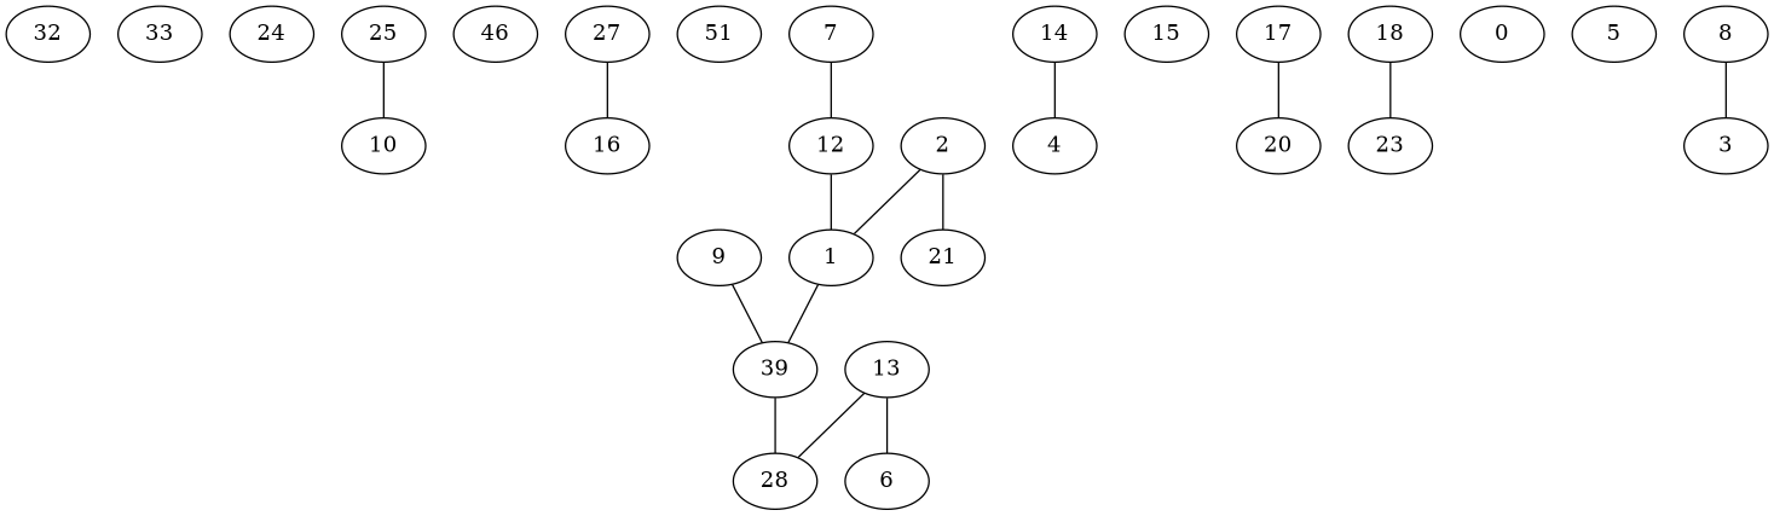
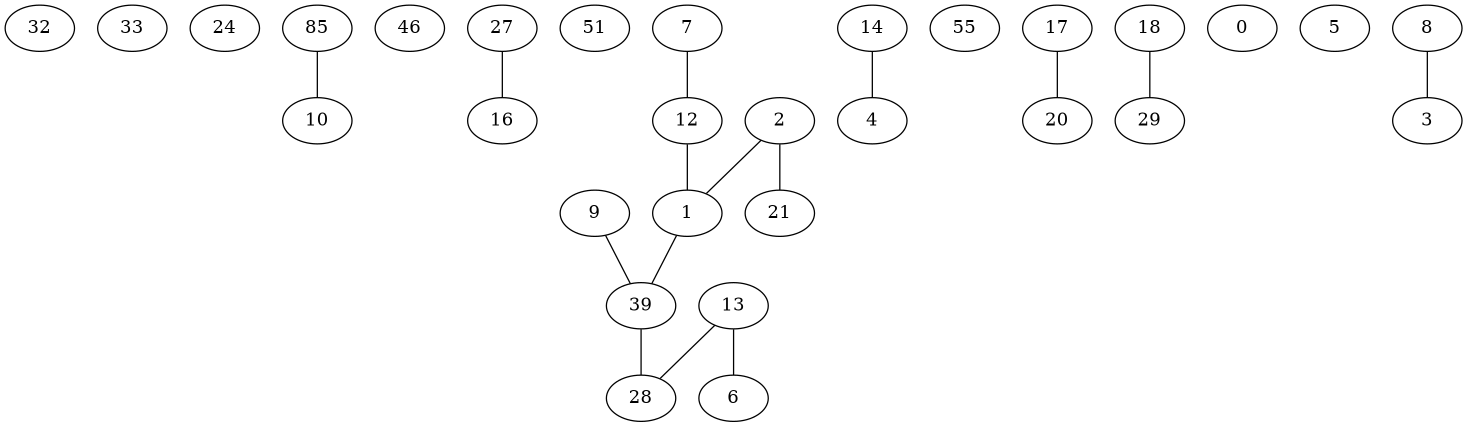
  graph {
    n1 [label=32]
    n2 [label=33]
    24
-   25
+   25 [label=85]
    10
    n6 [label=46]
    27
    16
    n9 [label=51]
    12
    1
    n12 [label=39]
    28
    13
    6
    14
    4
-   15
+   15 [label=55]
    17
    20
    18
-   29 [label=23]
+   29
    0
    2
    21
    5
    7
    8
    3
    9
    25 -- 10
    27 -- 16
    12 -- 1
    1 -- n12
    n12 -- 28
    13 -- 28
    13 -- 6
    14 -- 4
    17 -- 20
    18 -- 29
    2 -- 1
    2 -- 21
    7 -- 12
    8 -- 3
    9 -- n12
  }
